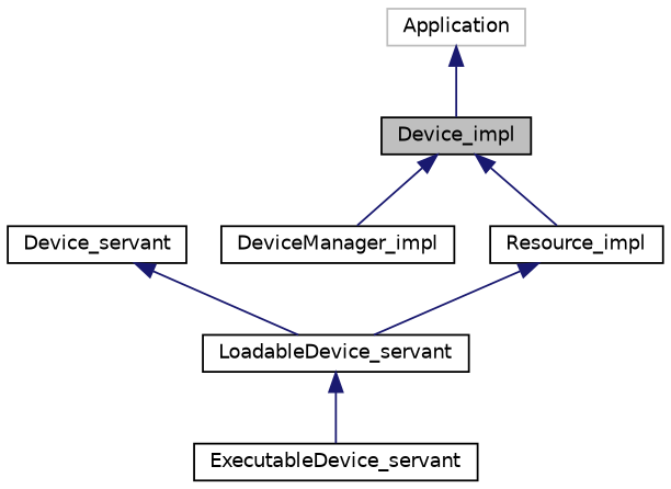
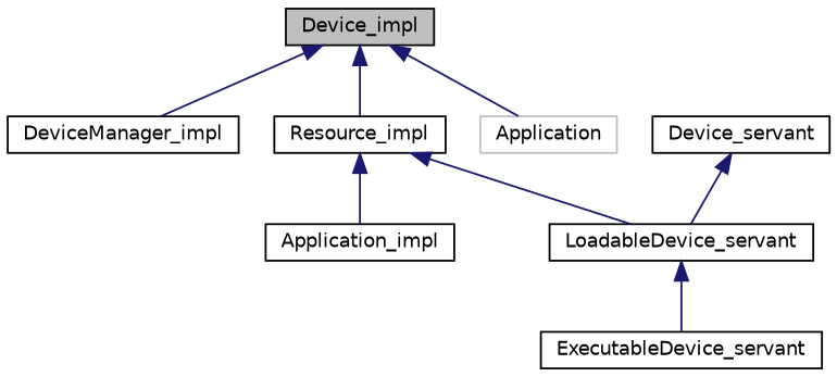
  digraph {
    node [color=black fillcolor=white fontname=Helvetica fontsize=10 shape=record style=filled]
    edge [color=midnightblue dir=back fontname=Helvetica fontsize=10 labelfontname=Helvetica labelfontsize=10 style=solid]
    n1 [fillcolor=grey75 fontcolor=black height=0.2 label=Device_impl width=0.4]
    n2 [height=0.2 label=DeviceManager_impl width=0.4]
    n3 [height=0.2 label=Resource_impl width=0.4]
+   n4 [height=0.2 label=Application_impl width=0.4]
    n5 [height=0.2 label=LoadableDevice_servant width=0.4]
    n6 [color=grey75 height=0.2 label=Application width=0.4]
    n7 [height=0.2 label=Device_servant width=0.4]
    n8 [height=0.2 label=ExecutableDevice_servant width=0.4]
    n1 -> n2
    n1 -> n3
+   n3 -> n4
    n3 -> n5
    n5 -> n8
-   n6 -> n1
+   n1 -> n6
    n7 -> n5
  }
